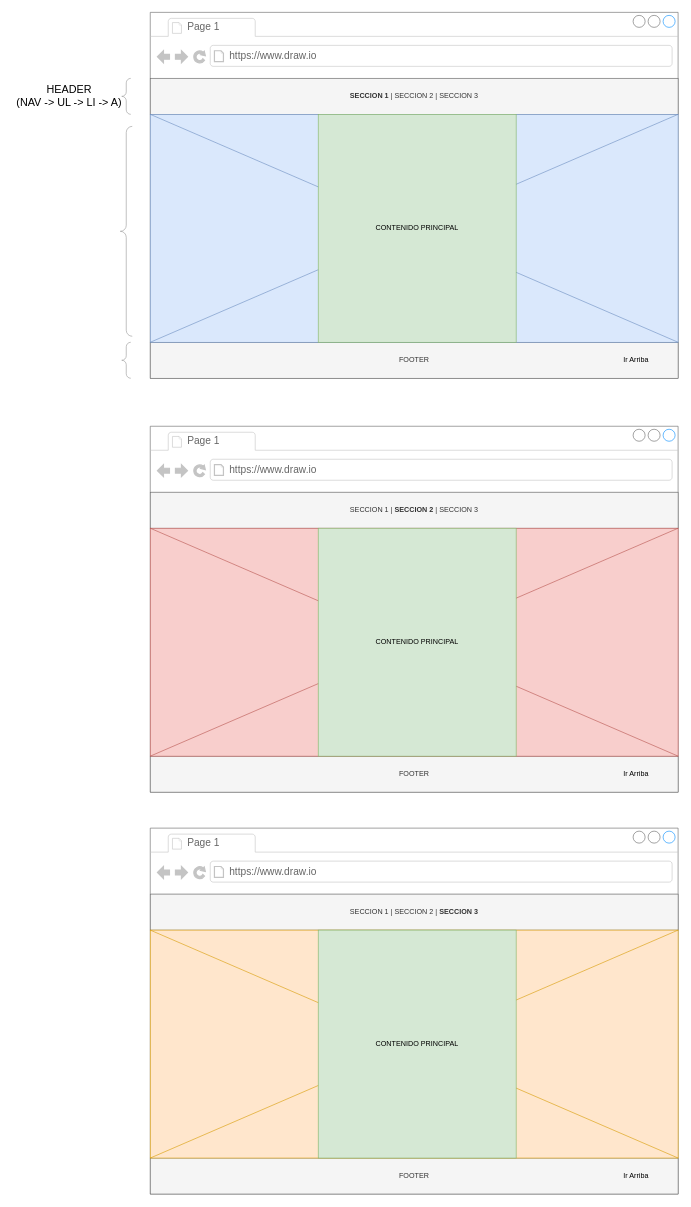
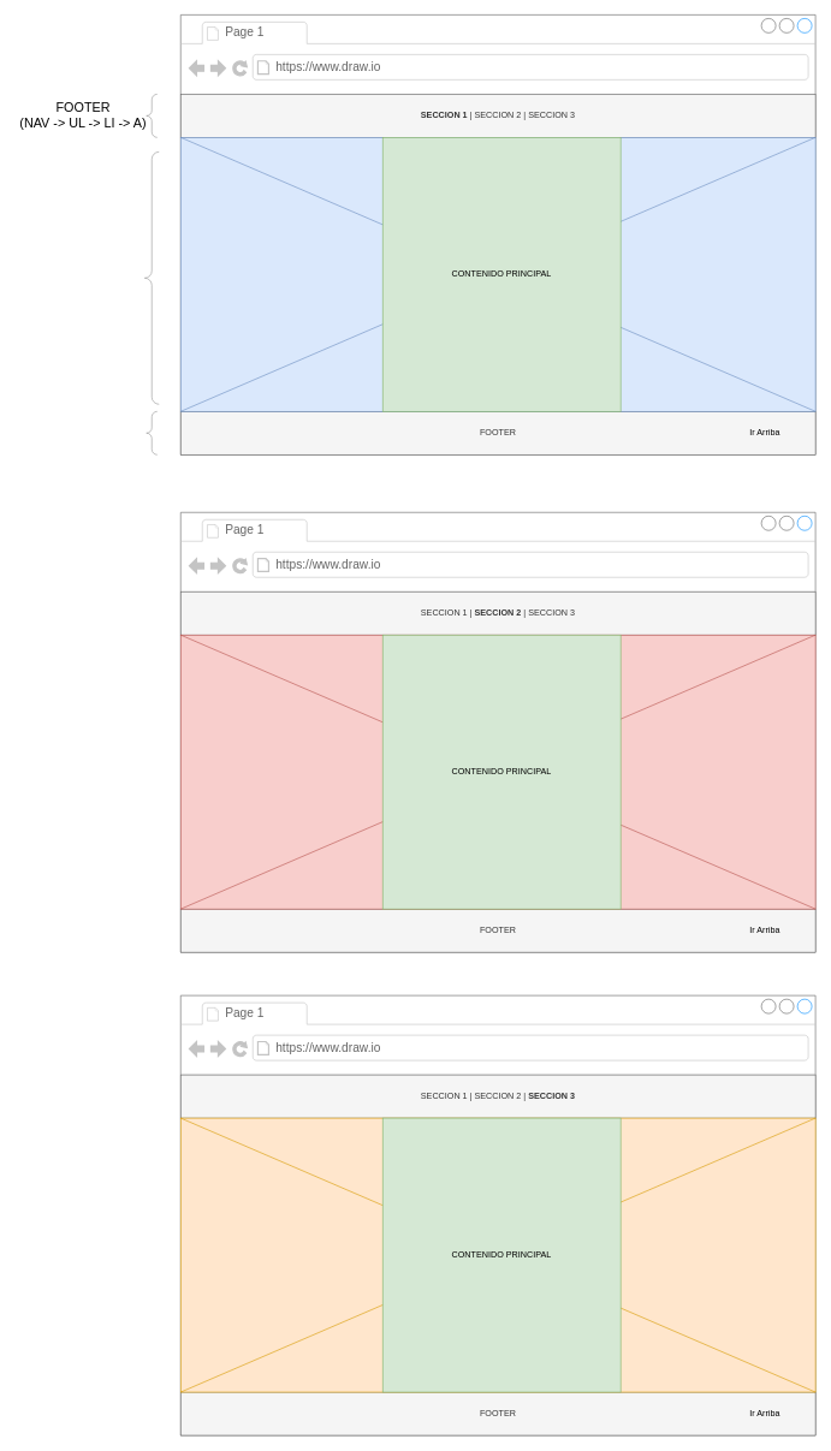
  <mxCell id="0" />
  <mxCell id="1" parent="0" />
  <mxCell id="2" value="" style="strokeWidth=1;shadow=0;dashed=0;align=center;html=1;shape=mxgraph.mockup.containers.browserWindow;rSize=0;strokeColor=#666666;strokeColor2=#008cff;strokeColor3=#c4c4c4;mainText=,;recursiveResize=0;" vertex="1" parent="1"><mxGeometry x="250" y="20" width="880" height="610" as="geometry" /></mxCell>
  <mxCell id="3" value="Page 1" style="strokeWidth=1;shadow=0;dashed=0;align=center;html=1;shape=mxgraph.mockup.containers.anchor;fontSize=17;fontColor=#666666;align=left;" vertex="1" parent="2"><mxGeometry x="60" y="12" width="110" height="26" as="geometry" /></mxCell>
  <mxCell id="4" value="https://www.draw.io" style="strokeWidth=1;shadow=0;dashed=0;align=center;html=1;shape=mxgraph.mockup.containers.anchor;rSize=0;fontSize=17;fontColor=#666666;align=left;" vertex="1" parent="2"><mxGeometry x="130" y="60" width="250" height="26" as="geometry" /></mxCell>
  <mxCell id="5" value="&lt;b&gt;SECCION 1&lt;/b&gt; | SECCION 2 | SECCION 3" style="rounded=0;whiteSpace=wrap;html=1;fillColor=#f5f5f5;strokeColor=#666666;fontColor=#333333;" vertex="1" parent="2"><mxGeometry y="110" width="880" height="60" as="geometry" /></mxCell>
  <mxCell id="6" value="FOOTER" style="rounded=0;whiteSpace=wrap;html=1;fillColor=#f5f5f5;strokeColor=#666666;fontColor=#333333;" vertex="1" parent="2"><mxGeometry y="550" width="880" height="60" as="geometry" /></mxCell>
  <mxCell id="7" value="" style="verticalLabelPosition=bottom;shadow=0;dashed=0;align=center;html=1;verticalAlign=top;strokeWidth=1;shape=mxgraph.mockup.graphics.simpleIcon;strokeColor=#6c8ebf;fillColor=#dae8fc;" vertex="1" parent="2"><mxGeometry y="170" width="880" height="380" as="geometry" /></mxCell>
  <mxCell id="8" value="CONTENIDO PRINCIPAL" style="rounded=0;whiteSpace=wrap;html=1;fillColor=#d5e8d4;strokeColor=#82b366;" vertex="1" parent="2"><mxGeometry x="280" y="170" width="330" height="380" as="geometry" /></mxCell>
  <mxCell id="9" value="Ir Arriba" style="text;html=1;strokeColor=none;fillColor=none;align=center;verticalAlign=middle;whiteSpace=wrap;rounded=0;" vertex="1" parent="2"><mxGeometry x="770" y="570" width="80" height="20" as="geometry" /></mxCell>
  <mxCell id="10" value="" style="strokeWidth=1;shadow=0;dashed=0;align=center;html=1;shape=mxgraph.mockup.containers.browserWindow;rSize=0;strokeColor=#666666;strokeColor2=#008cff;strokeColor3=#c4c4c4;mainText=,;recursiveResize=0;" vertex="1" parent="1"><mxGeometry x="250" y="710" width="880" height="610" as="geometry" /></mxCell>
  <mxCell id="11" value="Page 1" style="strokeWidth=1;shadow=0;dashed=0;align=center;html=1;shape=mxgraph.mockup.containers.anchor;fontSize=17;fontColor=#666666;align=left;" vertex="1" parent="10"><mxGeometry x="60" y="12" width="110" height="26" as="geometry" /></mxCell>
  <mxCell id="12" value="https://www.draw.io" style="strokeWidth=1;shadow=0;dashed=0;align=center;html=1;shape=mxgraph.mockup.containers.anchor;rSize=0;fontSize=17;fontColor=#666666;align=left;" vertex="1" parent="10"><mxGeometry x="130" y="60" width="250" height="26" as="geometry" /></mxCell>
  <mxCell id="13" value="SECCION 1 | &lt;b&gt;SECCION 2&lt;/b&gt; | SECCION 3" style="rounded=0;whiteSpace=wrap;html=1;fillColor=#f5f5f5;strokeColor=#666666;fontColor=#333333;" vertex="1" parent="10"><mxGeometry y="110" width="880" height="60" as="geometry" /></mxCell>
  <mxCell id="14" value="FOOTER" style="rounded=0;whiteSpace=wrap;html=1;fillColor=#f5f5f5;strokeColor=#666666;fontColor=#333333;" vertex="1" parent="10"><mxGeometry y="550" width="880" height="60" as="geometry" /></mxCell>
  <mxCell id="15" value="" style="verticalLabelPosition=bottom;shadow=0;dashed=0;align=center;html=1;verticalAlign=top;strokeWidth=1;shape=mxgraph.mockup.graphics.simpleIcon;strokeColor=#b85450;fillColor=#f8cecc;" vertex="1" parent="10"><mxGeometry y="170" width="880" height="380" as="geometry" /></mxCell>
  <mxCell id="16" value="CONTENIDO PRINCIPAL" style="rounded=0;whiteSpace=wrap;html=1;fillColor=#d5e8d4;strokeColor=#82b366;" vertex="1" parent="10"><mxGeometry x="280" y="170" width="330" height="380" as="geometry" /></mxCell>
  <mxCell id="17" value="Ir Arriba" style="text;html=1;strokeColor=none;fillColor=none;align=center;verticalAlign=middle;whiteSpace=wrap;rounded=0;" vertex="1" parent="10"><mxGeometry x="770" y="570" width="80" height="20" as="geometry" /></mxCell>
  <mxCell id="18" value="" style="strokeWidth=1;shadow=0;dashed=0;align=center;html=1;shape=mxgraph.mockup.containers.browserWindow;rSize=0;strokeColor=#666666;strokeColor2=#008cff;strokeColor3=#c4c4c4;mainText=,;recursiveResize=0;" vertex="1" parent="1"><mxGeometry x="250" y="1380" width="880" height="610" as="geometry" /></mxCell>
  <mxCell id="19" value="Page 1" style="strokeWidth=1;shadow=0;dashed=0;align=center;html=1;shape=mxgraph.mockup.containers.anchor;fontSize=17;fontColor=#666666;align=left;" vertex="1" parent="18"><mxGeometry x="60" y="12" width="110" height="26" as="geometry" /></mxCell>
  <mxCell id="20" value="https://www.draw.io" style="strokeWidth=1;shadow=0;dashed=0;align=center;html=1;shape=mxgraph.mockup.containers.anchor;rSize=0;fontSize=17;fontColor=#666666;align=left;" vertex="1" parent="18"><mxGeometry x="130" y="60" width="250" height="26" as="geometry" /></mxCell>
  <mxCell id="21" value="SECCION 1 | SECCION 2 | &lt;b&gt;SECCION 3&lt;/b&gt;" style="rounded=0;whiteSpace=wrap;html=1;fillColor=#f5f5f5;strokeColor=#666666;fontColor=#333333;" vertex="1" parent="18"><mxGeometry y="110" width="880" height="60" as="geometry" /></mxCell>
  <mxCell id="22" value="FOOTER" style="rounded=0;whiteSpace=wrap;html=1;fillColor=#f5f5f5;strokeColor=#666666;fontColor=#333333;" vertex="1" parent="18"><mxGeometry y="550" width="880" height="60" as="geometry" /></mxCell>
  <mxCell id="23" value="" style="verticalLabelPosition=bottom;shadow=0;dashed=0;align=center;html=1;verticalAlign=top;strokeWidth=1;shape=mxgraph.mockup.graphics.simpleIcon;strokeColor=#d79b00;fillColor=#ffe6cc;" vertex="1" parent="18"><mxGeometry y="170" width="880" height="380" as="geometry" /></mxCell>
  <mxCell id="24" value="CONTENIDO PRINCIPAL" style="rounded=0;whiteSpace=wrap;html=1;fillColor=#d5e8d4;strokeColor=#82b366;" vertex="1" parent="18"><mxGeometry x="280" y="170" width="330" height="380" as="geometry" /></mxCell>
  <mxCell id="25" value="Ir Arriba" style="text;html=1;strokeColor=none;fillColor=none;align=center;verticalAlign=middle;whiteSpace=wrap;rounded=0;" vertex="1" parent="18"><mxGeometry x="770" y="570" width="80" height="20" as="geometry" /></mxCell>
  <mxCell id="26" value="" style="labelPosition=right;align=left;strokeWidth=1;shape=mxgraph.mockup.markup.curlyBrace;html=1;shadow=0;dashed=0;strokeColor=#999999;direction=north;" vertex="1" parent="1"><mxGeometry x="200" y="210" width="20" height="350" as="geometry" /></mxCell>
- <mxCell id="27" value="&lt;div style=&quot;font-size: 18px;&quot;&gt;HEADER&lt;br style=&quot;font-size: 18px;&quot;&gt;(NAV -&amp;gt; UL -&amp;gt; LI -&amp;gt; A)&lt;/div&gt;" style="text;html=1;strokeColor=none;fillColor=none;align=center;verticalAlign=middle;whiteSpace=wrap;rounded=0;fontSize=18;" vertex="1" parent="1"><mxGeometry x="20" y="135" width="190" height="50" as="geometry" /></mxCell>
+ <mxCell id="27" value="&lt;div style=&quot;font-size: 18px;&quot;&gt;FOOTER&lt;br style=&quot;font-size: 18px;&quot;&gt;(NAV -&amp;gt; UL -&amp;gt; LI -&amp;gt; A)&lt;/div&gt;" style="text;html=1;strokeColor=none;fillColor=none;align=center;verticalAlign=middle;whiteSpace=wrap;rounded=0;fontSize=18;" vertex="1" parent="1"><mxGeometry x="20" y="135" width="190" height="50" as="geometry" /></mxCell>
  <mxCell id="28" value="" style="labelPosition=right;align=left;strokeWidth=1;shape=mxgraph.mockup.markup.curlyBrace;html=1;shadow=0;dashed=0;strokeColor=#999999;direction=north;" vertex="1" parent="1"><mxGeometry x="200" y="570" width="20" height="60" as="geometry" /></mxCell>
  <mxCell id="29" value="" style="labelPosition=right;align=left;strokeWidth=1;shape=mxgraph.mockup.markup.curlyBrace;html=1;shadow=0;dashed=0;strokeColor=#999999;direction=north;" vertex="1" parent="1"><mxGeometry x="200" y="130" width="20" height="60" as="geometry" /></mxCell>
